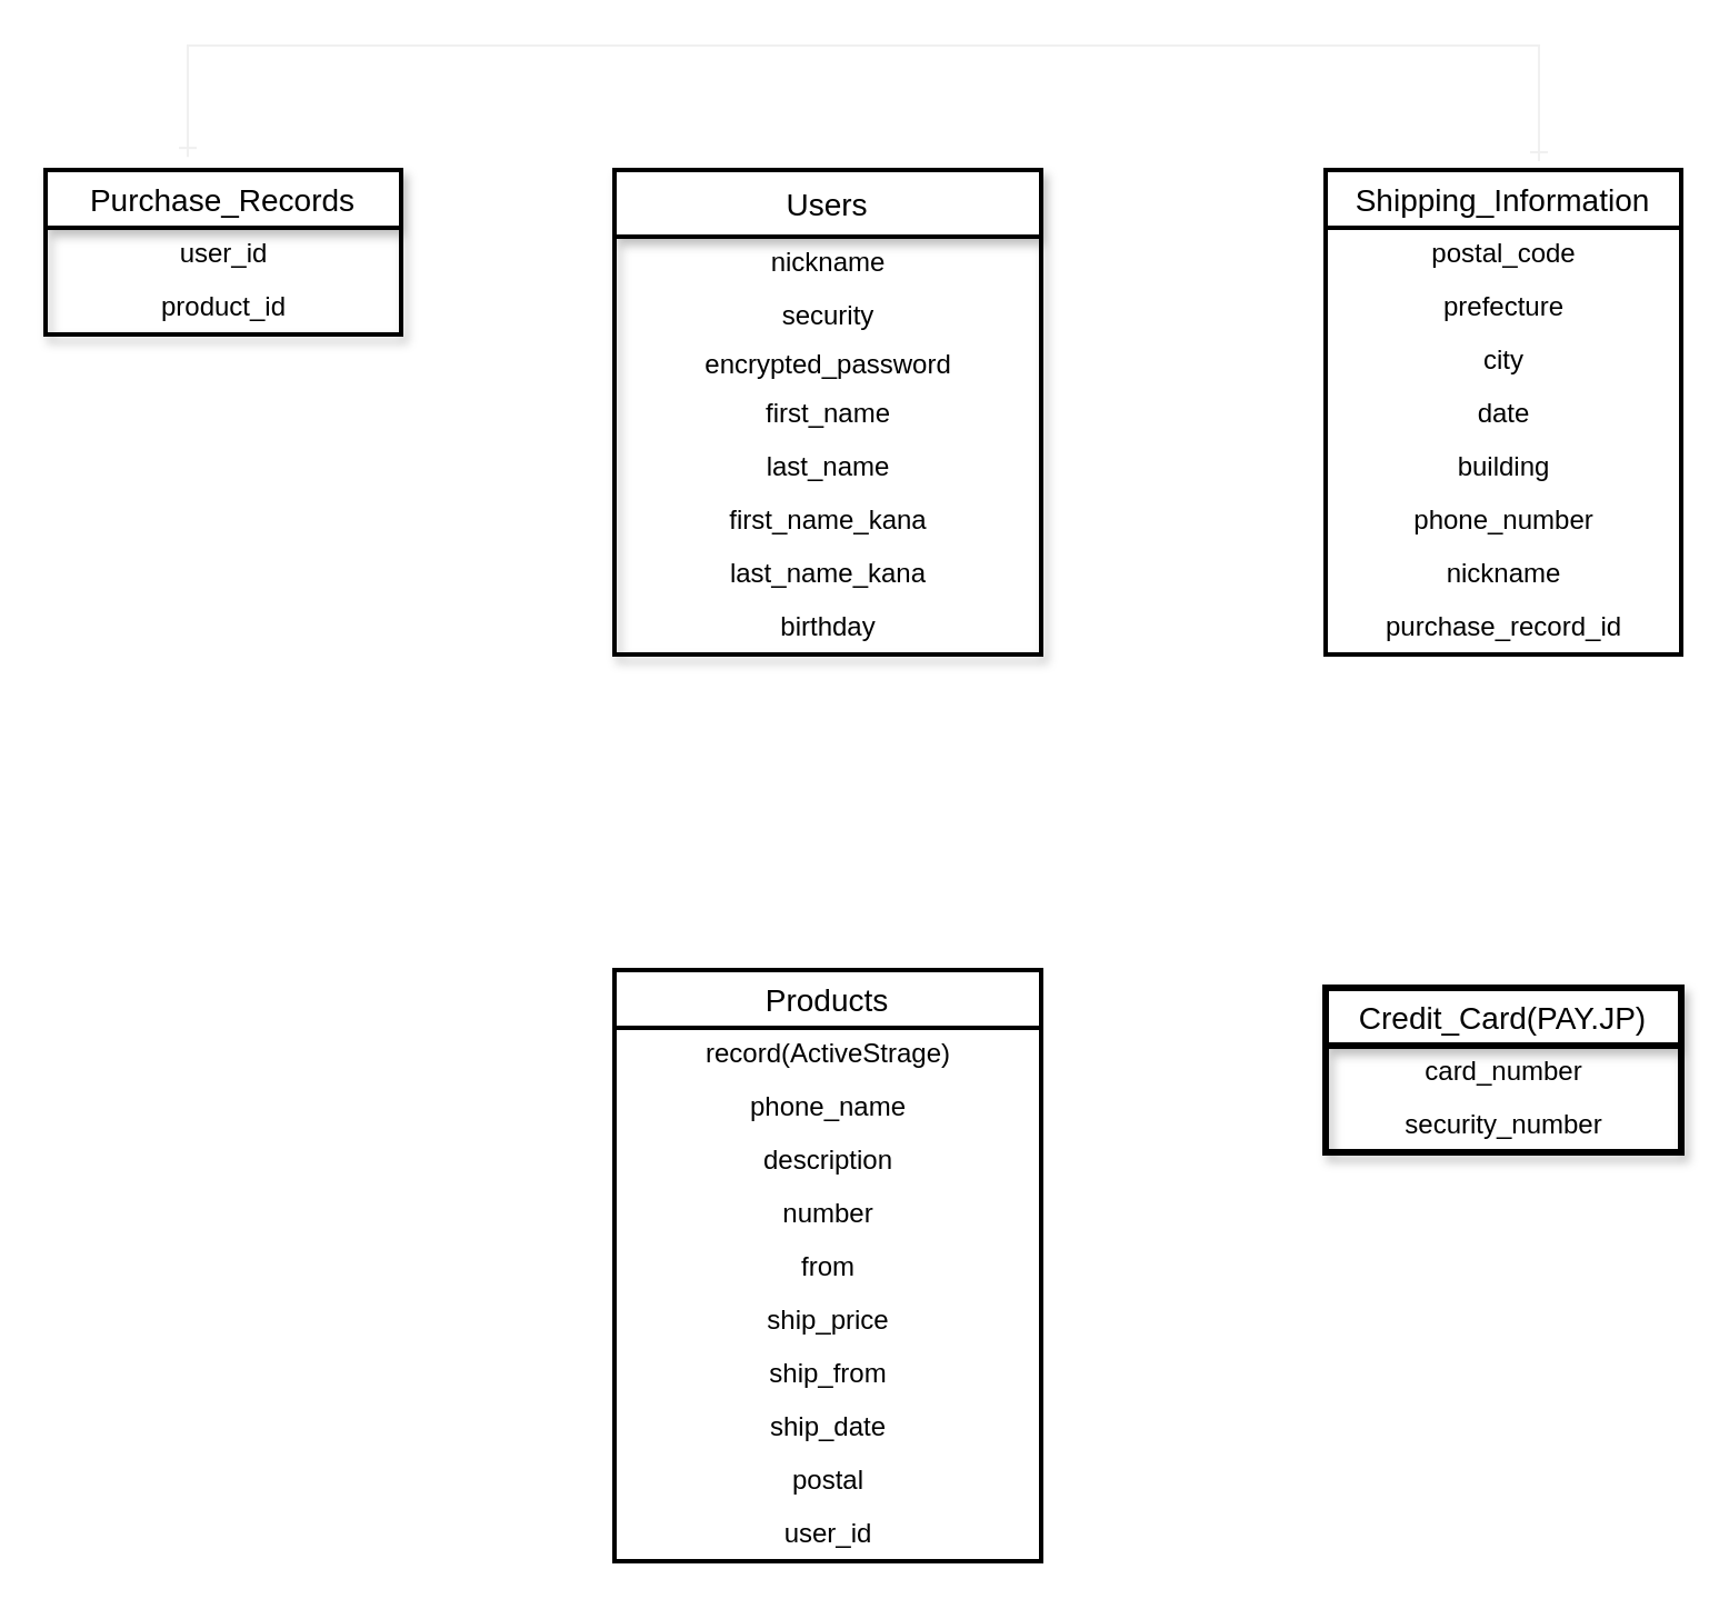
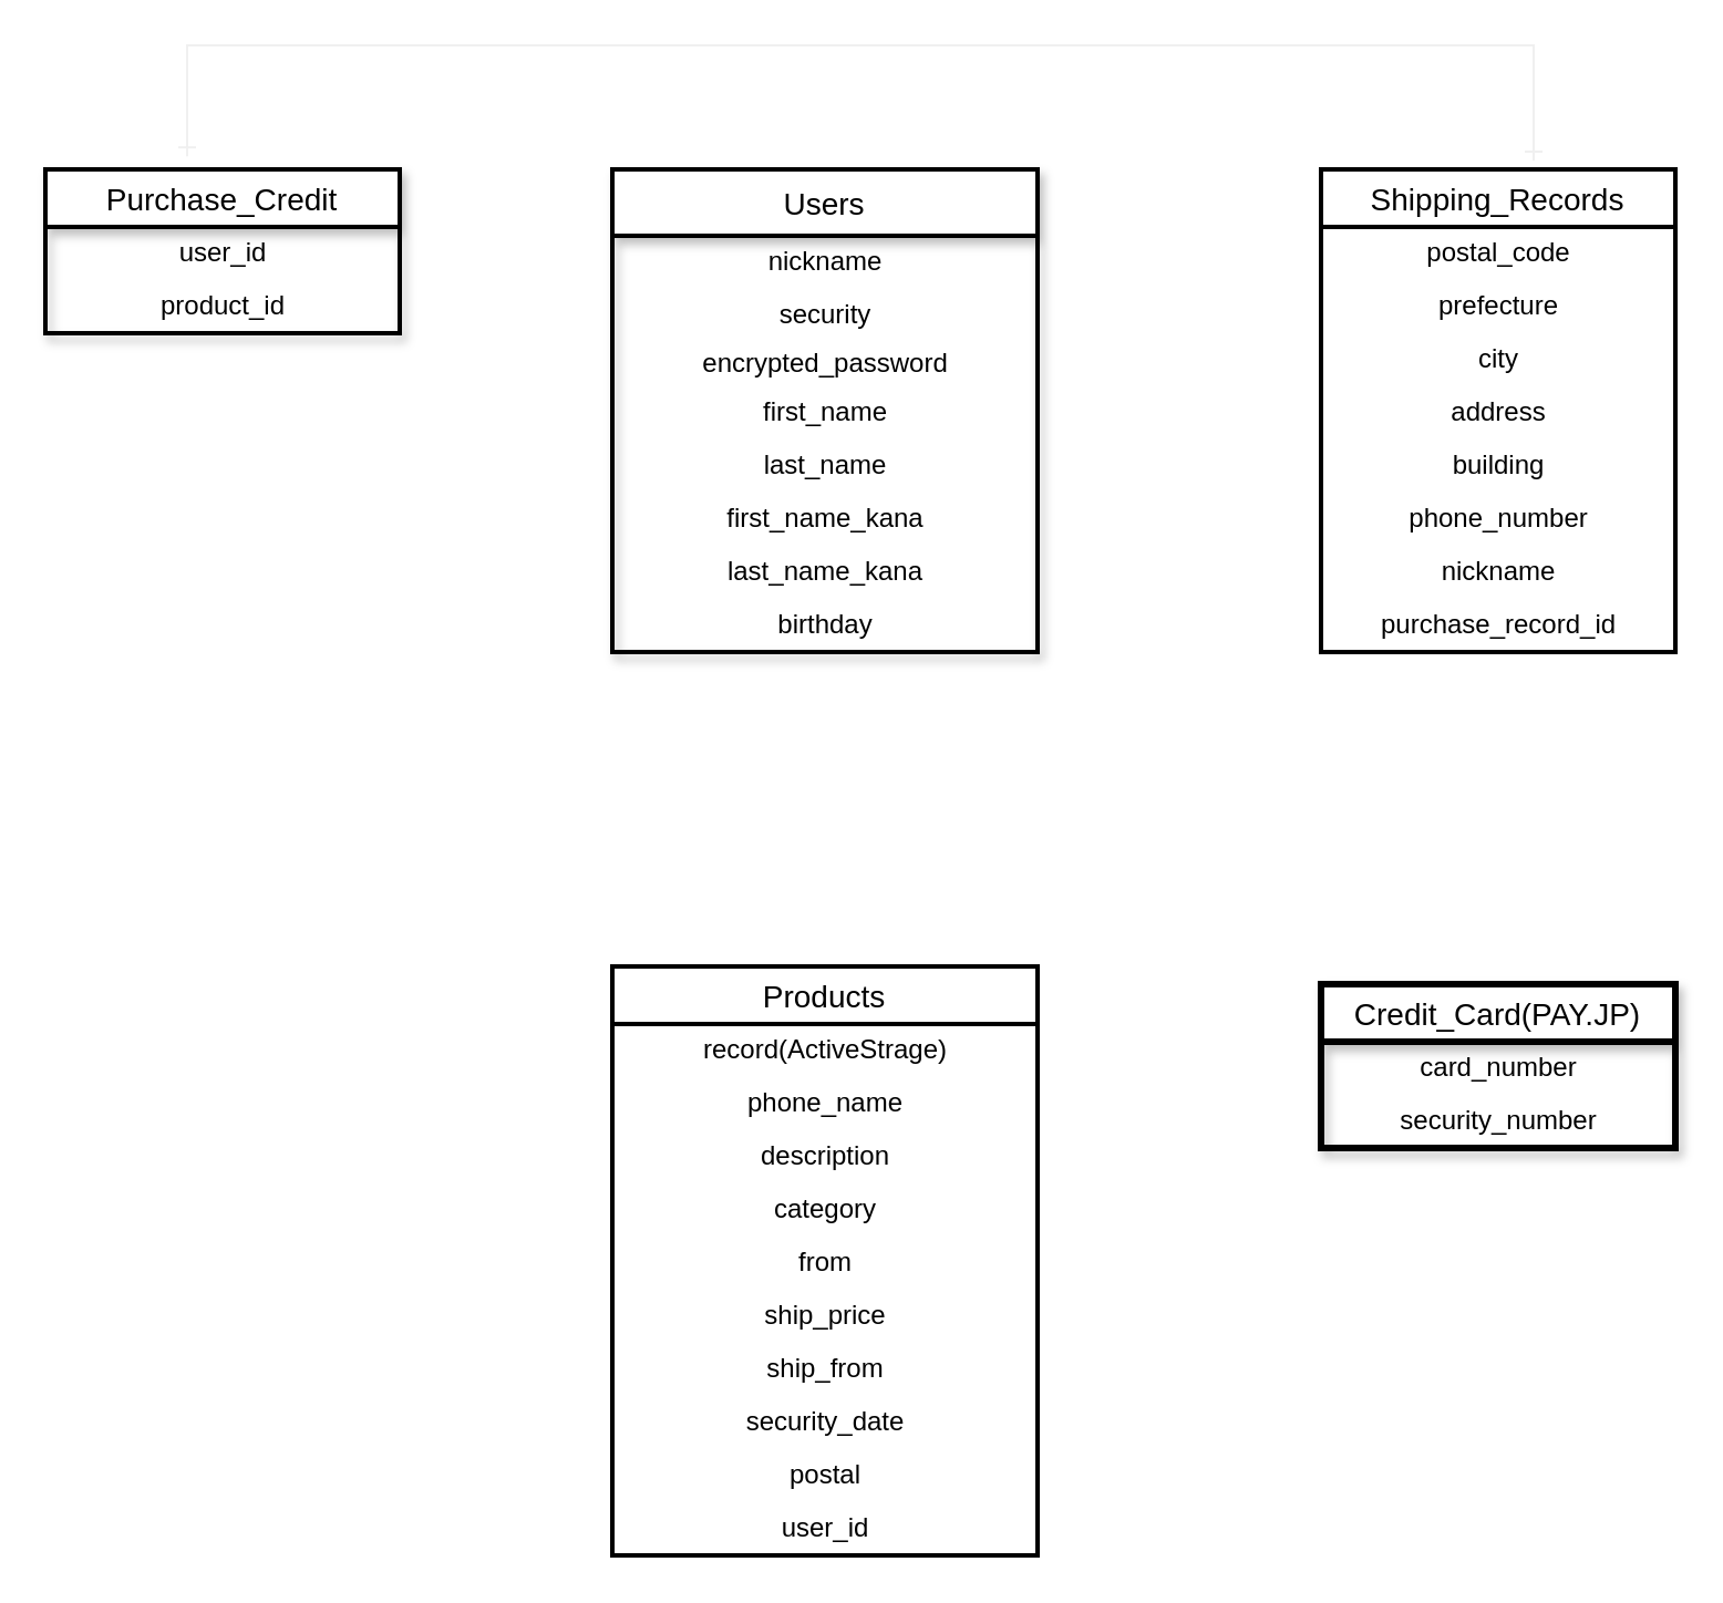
  <mxCell id="0" />
  <mxCell id="1" parent="0" />
  <mxCell id="2" value="Users" style="swimlane;fontStyle=0;childLayout=stackLayout;horizontal=1;startSize=30;horizontalStack=0;resizeParent=1;resizeParentMax=0;resizeLast=0;collapsible=1;marginBottom=0;align=center;fontSize=14;shadow=1;strokeWidth=2;perimeterSpacing=0;" vertex="1" parent="1"><mxGeometry x="276" y="76" width="192" height="218" as="geometry" /></mxCell>
  <mxCell id="3" value="nickname" style="text;html=1;align=center;verticalAlign=middle;resizable=0;points=[];autosize=1;" vertex="1" parent="2"><mxGeometry y="30" width="192" height="24" as="geometry" /></mxCell>
  <mxCell id="4" value="security" style="text;html=1;align=center;verticalAlign=middle;resizable=0;points=[];autosize=1;" vertex="1" parent="2"><mxGeometry y="54" width="192" height="24" as="geometry" /></mxCell>
  <mxCell id="5" value="encrypted_password" style="text;html=1;align=center;verticalAlign=middle;resizable=0;points=[];autosize=1;rotation=0;" vertex="1" parent="2"><mxGeometry y="78" width="192" height="20" as="geometry" /></mxCell>
  <mxCell id="6" value="first_name" style="text;html=1;align=center;verticalAlign=middle;resizable=0;points=[];autosize=1;rotation=0;" vertex="1" parent="2"><mxGeometry y="98" width="192" height="24" as="geometry" /></mxCell>
  <mxCell id="7" value="last_name" style="text;html=1;align=center;verticalAlign=middle;resizable=0;points=[];autosize=1;rotation=0;" vertex="1" parent="2"><mxGeometry y="122" width="192" height="24" as="geometry" /></mxCell>
  <mxCell id="8" value="first_name_kana" style="text;html=1;align=center;verticalAlign=middle;resizable=0;points=[];autosize=1;rotation=0;" vertex="1" parent="2"><mxGeometry y="146" width="192" height="24" as="geometry" /></mxCell>
  <mxCell id="9" value="last_name_kana" style="text;html=1;align=center;verticalAlign=middle;resizable=0;points=[];autosize=1;rotation=0;" vertex="1" parent="2"><mxGeometry y="170" width="192" height="24" as="geometry" /></mxCell>
  <mxCell id="10" value="birthday" style="text;html=1;align=center;verticalAlign=middle;resizable=0;points=[];autosize=1;rotation=0;" vertex="1" parent="2"><mxGeometry y="194" width="192" height="24" as="geometry" /></mxCell>
  <mxCell id="11" value="Products" style="swimlane;fontStyle=0;childLayout=stackLayout;horizontal=1;startSize=26;horizontalStack=0;resizeParent=1;resizeParentMax=0;resizeLast=0;collapsible=1;marginBottom=0;align=center;fontSize=14;strokeWidth=2;" vertex="1" parent="1"><mxGeometry x="276" y="436" width="192" height="266" as="geometry" /></mxCell>
  <mxCell id="12" value="record(ActiveStrage)" style="text;html=1;align=center;verticalAlign=middle;resizable=0;points=[];autosize=1;" vertex="1" parent="11"><mxGeometry y="26" width="192" height="24" as="geometry" /></mxCell>
  <mxCell id="13" value="phone_name" style="text;html=1;align=center;verticalAlign=middle;resizable=0;points=[];autosize=1;" vertex="1" parent="11"><mxGeometry y="50" width="192" height="24" as="geometry" /></mxCell>
  <mxCell id="14" value="description" style="text;html=1;align=center;verticalAlign=middle;resizable=0;points=[];autosize=1;" vertex="1" parent="11"><mxGeometry y="74" width="192" height="24" as="geometry" /></mxCell>
- <mxCell id="15" value="number" style="text;html=1;align=center;verticalAlign=middle;resizable=0;points=[];autosize=1;" vertex="1" parent="11"><mxGeometry y="98" width="192" height="24" as="geometry" /></mxCell>
+ <mxCell id="15" value="category" style="text;html=1;align=center;verticalAlign=middle;resizable=0;points=[];autosize=1;" vertex="1" parent="11"><mxGeometry y="98" width="192" height="24" as="geometry" /></mxCell>
  <mxCell id="16" value="from" style="text;html=1;align=center;verticalAlign=middle;resizable=0;points=[];autosize=1;" vertex="1" parent="11"><mxGeometry y="122" width="192" height="24" as="geometry" /></mxCell>
  <mxCell id="17" value="ship_price" style="text;html=1;align=center;verticalAlign=middle;resizable=0;points=[];autosize=1;" vertex="1" parent="11"><mxGeometry y="146" width="192" height="24" as="geometry" /></mxCell>
  <mxCell id="18" value="ship_from" style="text;html=1;align=center;verticalAlign=middle;resizable=0;points=[];autosize=1;" vertex="1" parent="11"><mxGeometry y="170" width="192" height="24" as="geometry" /></mxCell>
- <mxCell id="19" value="ship_date" style="text;html=1;align=center;verticalAlign=middle;resizable=0;points=[];autosize=1;" vertex="1" parent="11"><mxGeometry y="194" width="192" height="24" as="geometry" /></mxCell>
+ <mxCell id="19" value="security_date" style="text;html=1;align=center;verticalAlign=middle;resizable=0;points=[];autosize=1;" vertex="1" parent="11"><mxGeometry y="194" width="192" height="24" as="geometry" /></mxCell>
  <mxCell id="20" value="&lt;div&gt;&lt;span&gt;postal&lt;/span&gt;&lt;/div&gt;" style="text;html=1;align=center;verticalAlign=middle;resizable=0;points=[];autosize=1;" vertex="1" parent="11"><mxGeometry y="218" width="192" height="24" as="geometry" /></mxCell>
  <mxCell id="21" value="user_id" style="text;html=1;align=center;verticalAlign=middle;resizable=0;points=[];autosize=1;" vertex="1" parent="11"><mxGeometry y="242" width="192" height="24" as="geometry" /></mxCell>
- <mxCell id="22" value="Shipping_Information" style="swimlane;fontStyle=0;childLayout=stackLayout;horizontal=1;startSize=26;horizontalStack=0;resizeParent=1;resizeParentMax=0;resizeLast=0;collapsible=1;marginBottom=0;align=center;fontSize=14;strokeWidth=2;" vertex="1" parent="1"><mxGeometry x="596" y="76" width="160" height="218" as="geometry" /></mxCell>
+ <mxCell id="22" value="Shipping_Records" style="swimlane;fontStyle=0;childLayout=stackLayout;horizontal=1;startSize=26;horizontalStack=0;resizeParent=1;resizeParentMax=0;resizeLast=0;collapsible=1;marginBottom=0;align=center;fontSize=14;strokeWidth=2;" vertex="1" parent="1"><mxGeometry x="596" y="76" width="160" height="218" as="geometry" /></mxCell>
  <mxCell id="23" value="postal_code" style="text;html=1;align=center;verticalAlign=middle;resizable=0;points=[];autosize=1;" vertex="1" parent="22"><mxGeometry y="26" width="160" height="24" as="geometry" /></mxCell>
  <mxCell id="24" value="prefecture" style="text;html=1;align=center;verticalAlign=middle;resizable=0;points=[];autosize=1;" vertex="1" parent="22"><mxGeometry y="50" width="160" height="24" as="geometry" /></mxCell>
  <mxCell id="25" value="city" style="text;html=1;align=center;verticalAlign=middle;resizable=0;points=[];autosize=1;" vertex="1" parent="22"><mxGeometry y="74" width="160" height="24" as="geometry" /></mxCell>
- <mxCell id="26" value="date" style="text;html=1;align=center;verticalAlign=middle;resizable=0;points=[];autosize=1;" vertex="1" parent="22"><mxGeometry y="98" width="160" height="24" as="geometry" /></mxCell>
+ <mxCell id="26" value="address" style="text;html=1;align=center;verticalAlign=middle;resizable=0;points=[];autosize=1;" vertex="1" parent="22"><mxGeometry y="98" width="160" height="24" as="geometry" /></mxCell>
  <mxCell id="27" value="building" style="text;html=1;align=center;verticalAlign=middle;resizable=0;points=[];autosize=1;" vertex="1" parent="22"><mxGeometry y="122" width="160" height="24" as="geometry" /></mxCell>
  <mxCell id="28" value="phone_number" style="text;html=1;align=center;verticalAlign=middle;resizable=0;points=[];autosize=1;strokeWidth=1;" vertex="1" parent="22"><mxGeometry y="146" width="160" height="24" as="geometry" /></mxCell>
  <mxCell id="29" value="nickname" style="text;html=1;align=center;verticalAlign=middle;resizable=0;points=[];autosize=1;" vertex="1" parent="22"><mxGeometry y="170" width="160" height="24" as="geometry" /></mxCell>
  <mxCell id="30" value="purchase_record_id" style="text;html=1;align=center;verticalAlign=middle;resizable=0;points=[];autosize=1;" vertex="1" parent="22"><mxGeometry y="194" width="160" height="24" as="geometry" /></mxCell>
- <mxCell id="31" value="Purchase_Records" style="swimlane;fontStyle=0;childLayout=stackLayout;horizontal=1;startSize=26;horizontalStack=0;resizeParent=1;resizeParentMax=0;resizeLast=0;collapsible=1;marginBottom=0;align=center;fontSize=14;shadow=1;strokeWidth=2;" vertex="1" parent="1"><mxGeometry x="20" y="76" width="160" height="74" as="geometry" /></mxCell>
+ <mxCell id="31" value="Purchase_Credit" style="swimlane;fontStyle=0;childLayout=stackLayout;horizontal=1;startSize=26;horizontalStack=0;resizeParent=1;resizeParentMax=0;resizeLast=0;collapsible=1;marginBottom=0;align=center;fontSize=14;shadow=1;strokeWidth=2;" vertex="1" parent="1"><mxGeometry x="20" y="76" width="160" height="74" as="geometry" /></mxCell>
  <mxCell id="32" value="user_id" style="text;html=1;align=center;verticalAlign=middle;resizable=0;points=[];autosize=1;" vertex="1" parent="31"><mxGeometry y="26" width="160" height="24" as="geometry" /></mxCell>
  <mxCell id="33" value="product_id" style="text;html=1;align=center;verticalAlign=middle;resizable=0;points=[];autosize=1;" vertex="1" parent="31"><mxGeometry y="50" width="160" height="24" as="geometry" /></mxCell>
  <mxCell id="34" value="Credit_Card(PAY.JP)" style="swimlane;fontStyle=0;childLayout=stackLayout;horizontal=1;startSize=26;horizontalStack=0;resizeParent=1;resizeParentMax=0;resizeLast=0;collapsible=1;marginBottom=0;align=center;fontSize=14;shadow=1;strokeWidth=3;" vertex="1" parent="1"><mxGeometry x="596" y="444" width="160" height="74" as="geometry" /></mxCell>
  <mxCell id="35" value="card_number" style="text;html=1;align=center;verticalAlign=middle;resizable=0;points=[];autosize=1;" vertex="1" parent="34"><mxGeometry y="26" width="160" height="24" as="geometry" /></mxCell>
  <mxCell id="36" value="security_number" style="text;html=1;align=center;verticalAlign=middle;resizable=0;points=[];autosize=1;" vertex="1" parent="34"><mxGeometry y="50" width="160" height="24" as="geometry" /></mxCell>
  <mxCell id="37" value="" style="endArrow=ERone;html=1;rounded=0;strokeColor=#f0f0f0;strokeWidth=1;exitX=0.4;exitY=-0.08;exitDx=0;exitDy=0;exitPerimeter=0;startArrow=ERone;startFill=0;endFill=0;" edge="1" parent="1" source="31"><mxGeometry relative="1" as="geometry"><mxPoint x="84" y="20" as="sourcePoint" /><mxPoint x="692" y="72" as="targetPoint" /><Array as="points"><mxPoint x="84" y="20" /><mxPoint y="20" x="372" /><mxPoint x="692" y="20" /></Array></mxGeometry></mxCell>
